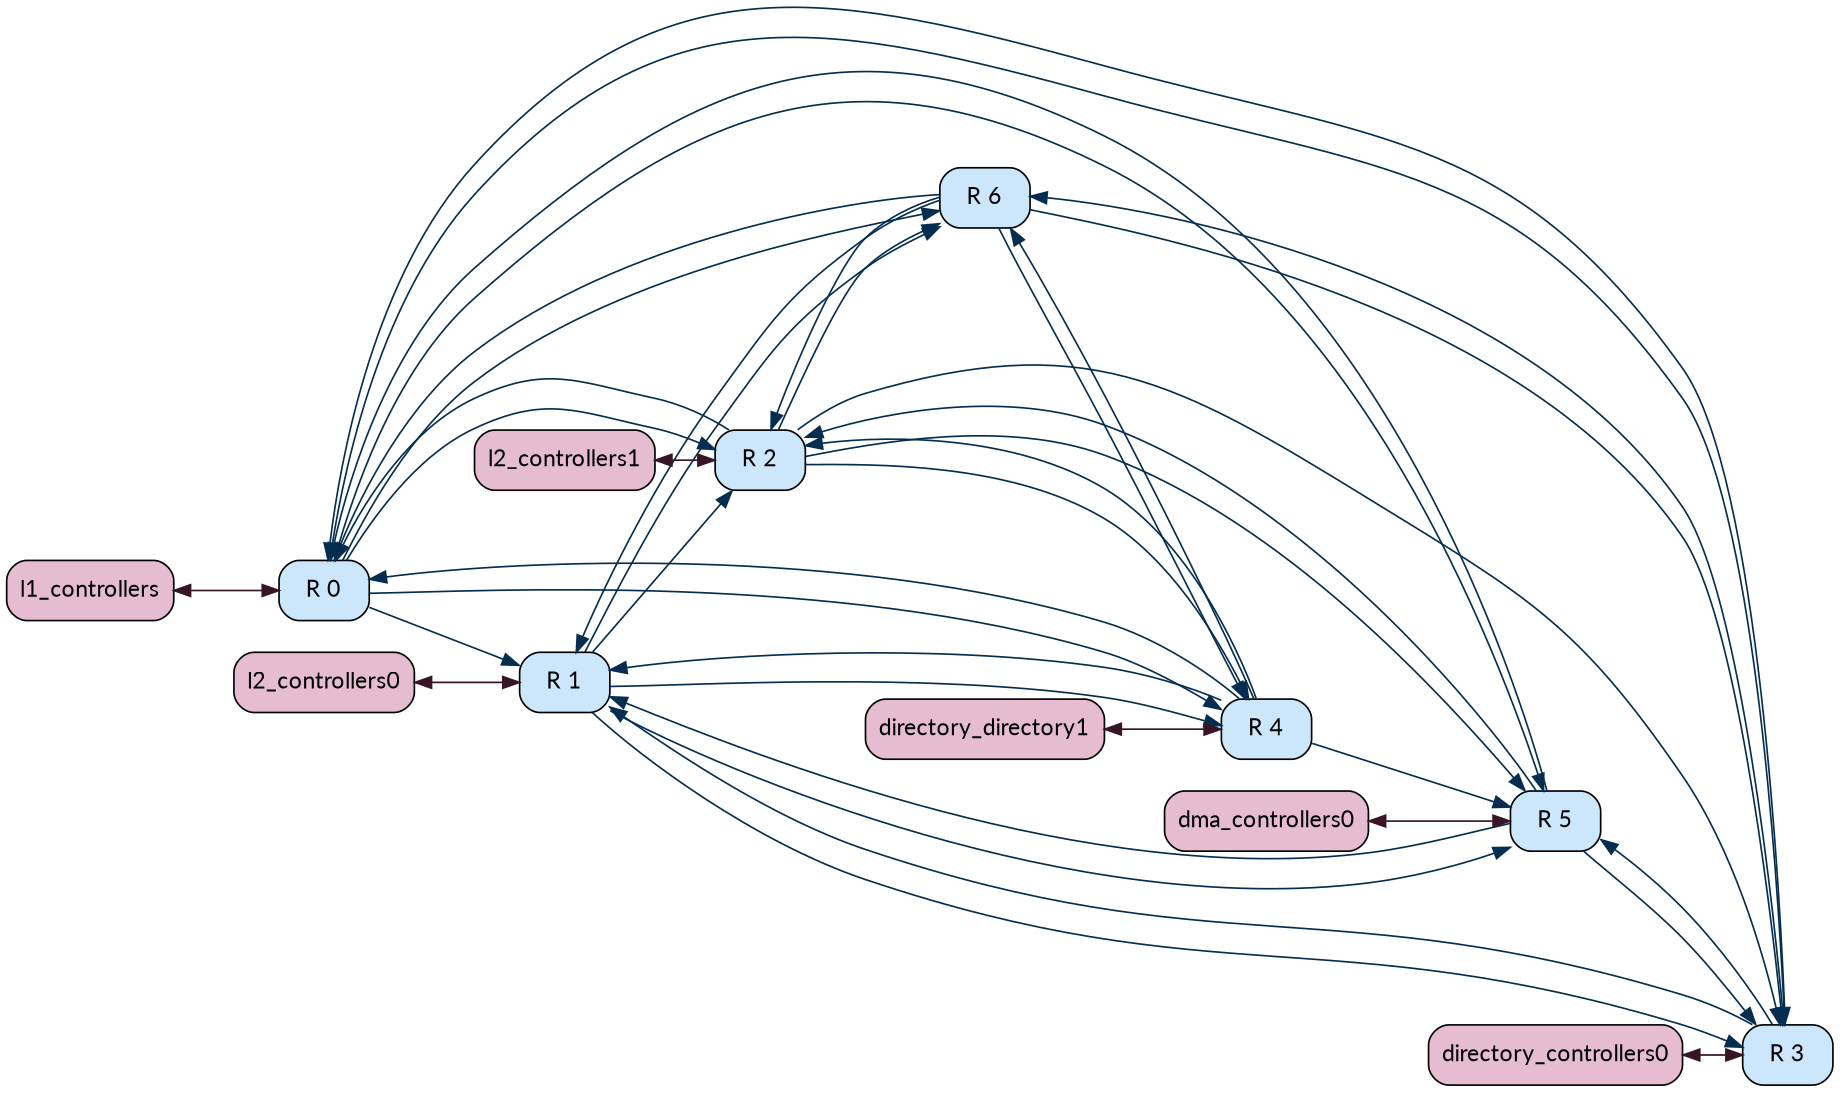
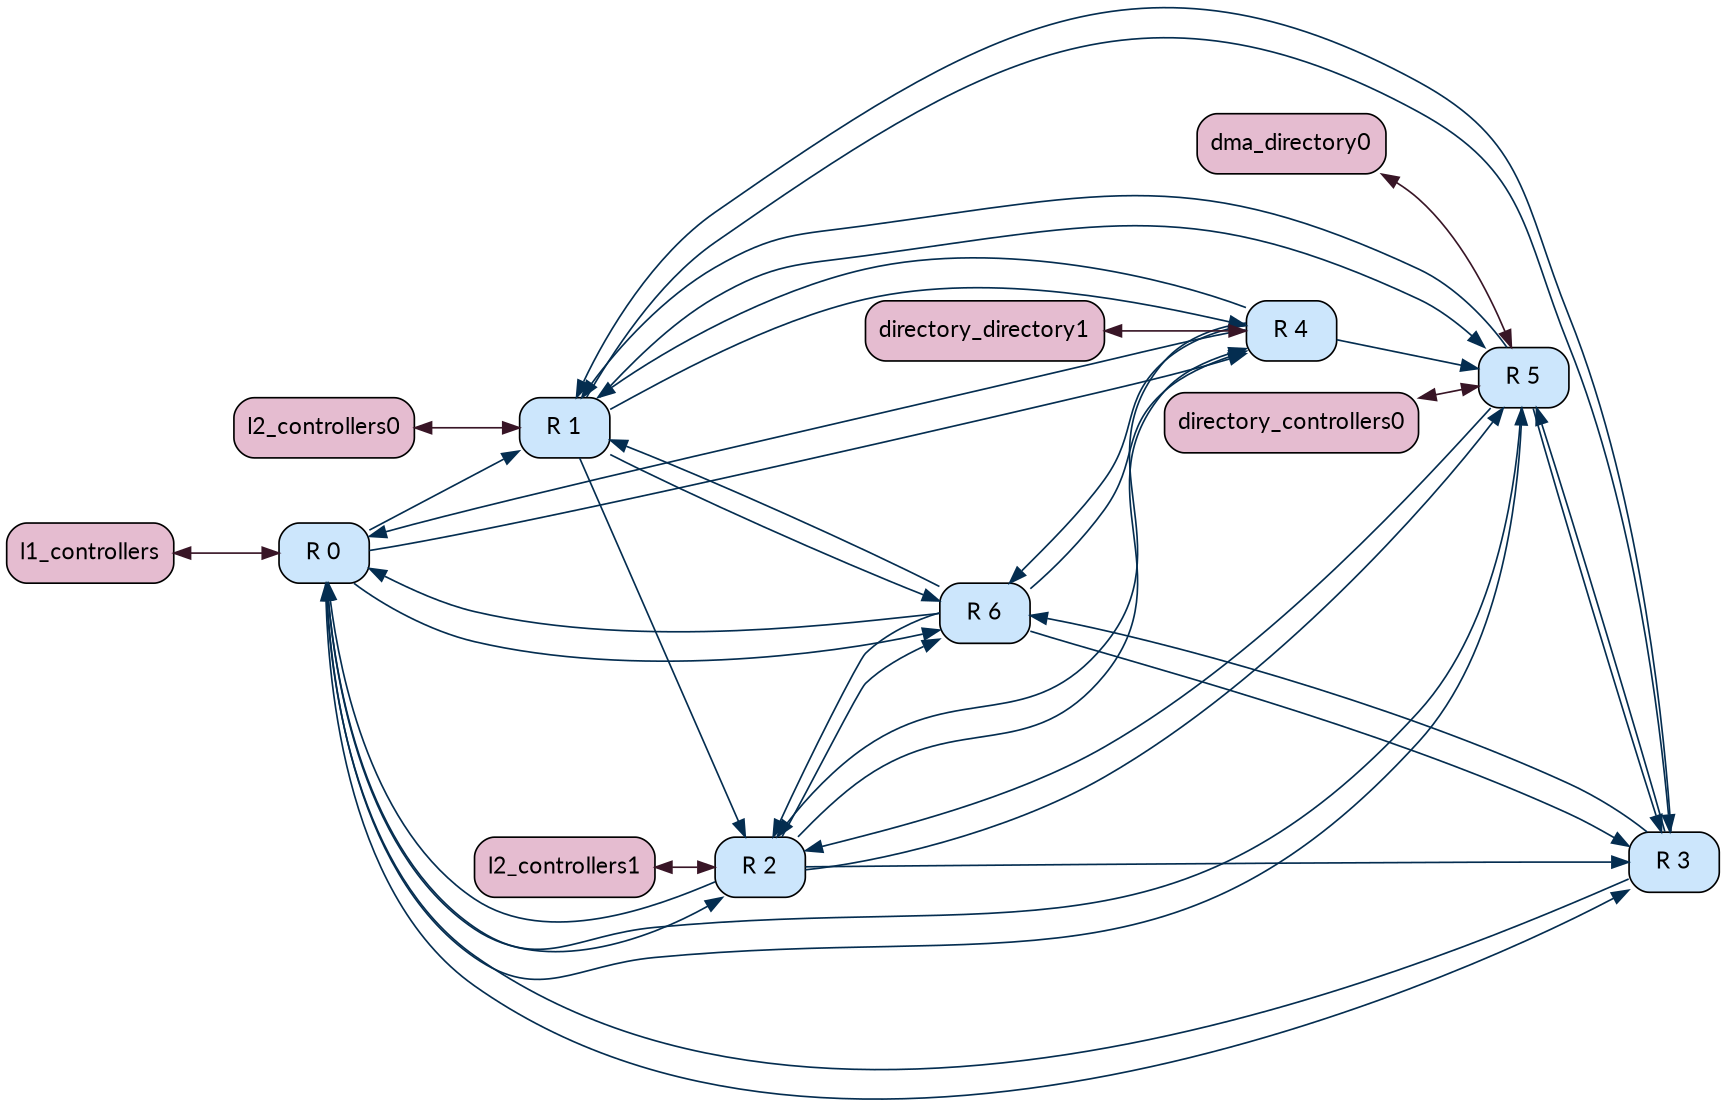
  graph {
    fontname=Lato
    rankdir=LR
    node [color="#000000" fillcolor="#cce6fc" fontcolor="#000000" fontname=Lato fontsize=14 shape=Mrecord style="rounded, filled"]
    edge [color="#042d50" dir=forward fontname=Lato weight=0.5]
    n1 [label="R 0"]
    n2 [label="R 1"]
    n3 [label="R 2"]
    n4 [label="R 3"]
    n5 [label="R 4"]
    n6 [label="R 5"]
    n7 [label="R 6"]
    n8 [fillcolor="#e5bcd0" label=l1_controllers]
    n9 [fillcolor="#e5bcd0" label=l2_controllers0]
    n10 [fillcolor="#e5bcd0" label=l2_controllers1]
    n11 [fillcolor="#e5bcd0" label=directory_controllers0]
    n12 [fillcolor="#e5bcd0" label=directory_directory1]
-   n13 [fillcolor="#e5bcd0" label=dma_controllers0]
+   n13 [fillcolor="#e5bcd0" label=dma_directory0]
    n1 -- n2
    n1 -- n3
    n1 -- n4
    n1 -- n5
    n1 -- n6
    n1 -- n7
    n2 -- n3
    n2 -- n4
    n2 -- n5
    n2 -- n6
    n2 -- n7
    n3 -- n1
    n3 -- n4
    n3 -- n5
    n3 -- n6
    n3 -- n7
    n4 -- n1
    n4 -- n2
    n4 -- n6
    n4 -- n7
    n5 -- n1
    n5 -- n2
    n5 -- n3
    n5 -- n6
    n5 -- n7
    n6 -- n1
    n6 -- n2
    n6 -- n3
    n6 -- n4
    n7 -- n1
    n7 -- n2
    n7 -- n3
    n7 -- n4
    n7 -- n5
    n8 -- n1 [color="#381526" dir=both weight=1.0]
    n9 -- n2 [color="#381526" dir=both weight=1.0]
    n10 -- n3 [color="#381526" dir=both weight=1.0]
-   n11 -- n4 [color="#381526" dir=both weight=1.0]
+   n11 -- n6 [color="#381526" dir=both weight=1.0]
    n12 -- n5 [color="#381526" dir=both weight=1.0]
    n13 -- n6 [color="#381526" dir=both weight=1.0]
  }
